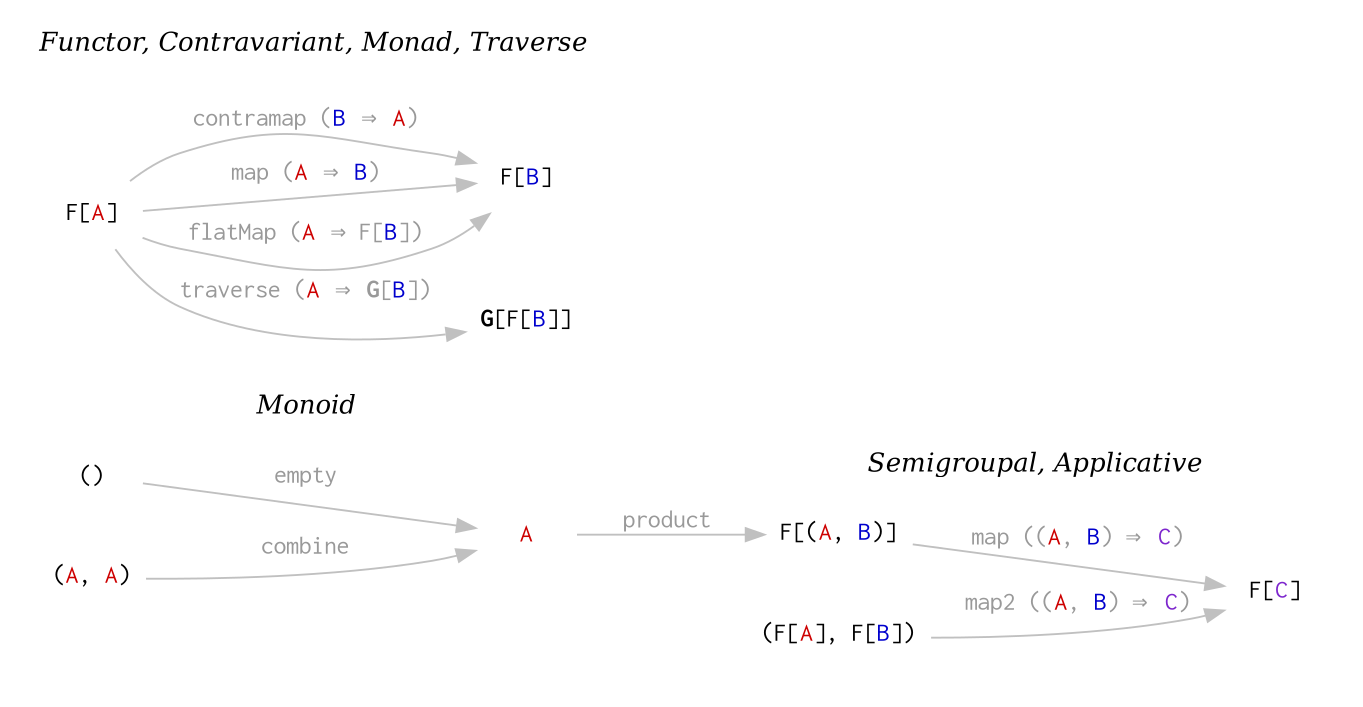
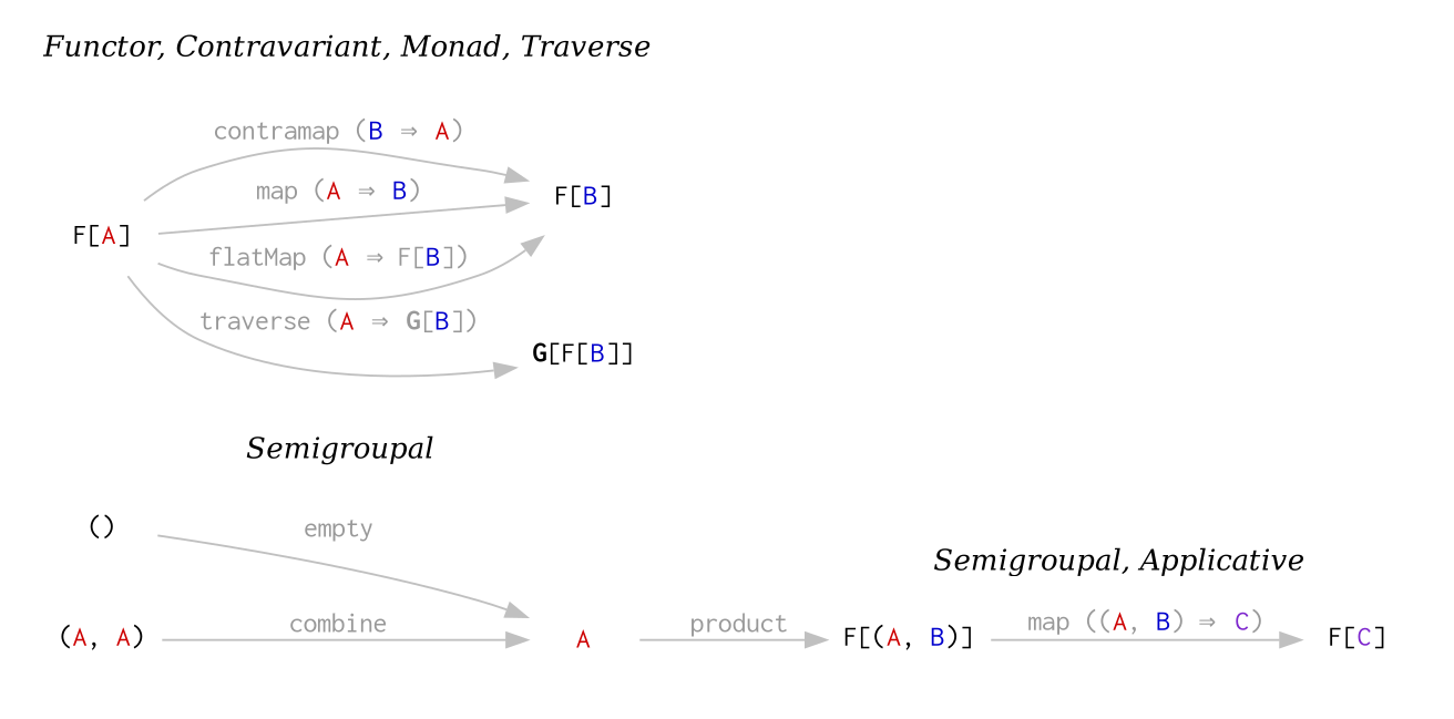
  digraph {
    color=white
    fontname="times-italic"
    labelloc=t
    rankdir=LR
    node [fontname=courier shape=none]
    edge [color=grey fontcolor=grey60 fontname=courier]
    n1 [label=<F[(<font color="red3">A</font>, <font color="blue3">B</font>)]>]
    n2 [label=<F[<font color="purple3">C</font>&#93;>]
-   n3 [label=<(F[<font color="red3">A</font>], F[<font color="blue3">B</font>])>]
    n4 [label=<<font face="courier-bold">G</font>[F[<font color="blue3">B</font>&#93;]>]
    n5 [label=<F[<font color="red3">A</font>&#93;>]
    n6 [label=<F[<font color="blue3">B</font>&#93;>]
    n7 [label="()"]
    n8 [label=<<font color="red3">A</font>>]
    n9 [label=<(<font color="red3">A</font>, <font color="red3">A</font>)>]
    subgraph cluster_1 {
      label="Semigroupal, Applicative"
      n1
      n2
-     n3
    }
    subgraph cluster_2 {
      label="Functor, Contravariant, Monad, Traverse"
      n4
      n5
      n6
    }
    subgraph cluster_3 {
-     label=Monoid
+     label=Semigroupal
      n7
      n8
      n9
    }
    n1 -> n2 [label=<map ((<font color="red3">A</font>, <font color="blue3">B</font>) ⇒ <font color="purple3">C</font>)>]
-   n3 -> n2 [label=<map2 ((<font color="red3">A</font>, <font color="blue3">B</font>) ⇒ <font color="purple3">C</font>)>]
    n5 -> n4 [label=<traverse (<font color="red3">A</font> ⇒ <font face="courier-bold">G</font>[<font color="blue3">B</font>&#93;)>]
    n5 -> n6 [label=<flatMap (<font color="red3">A</font> ⇒ F[<font color="blue3">B</font>&#93;)>]
    n5 -> n6 [label=<map (<font color="red3">A</font> ⇒ <font color="blue3">B</font>)>]
    n5 -> n6 [label=<contramap (<font color="blue3">B</font> ⇒ <font color="red3">A</font>)>]
    n7 -> n8 [label=empty]
    n8 -> n1 [label=product]
    n9 -> n8 [label=combine]
  }
